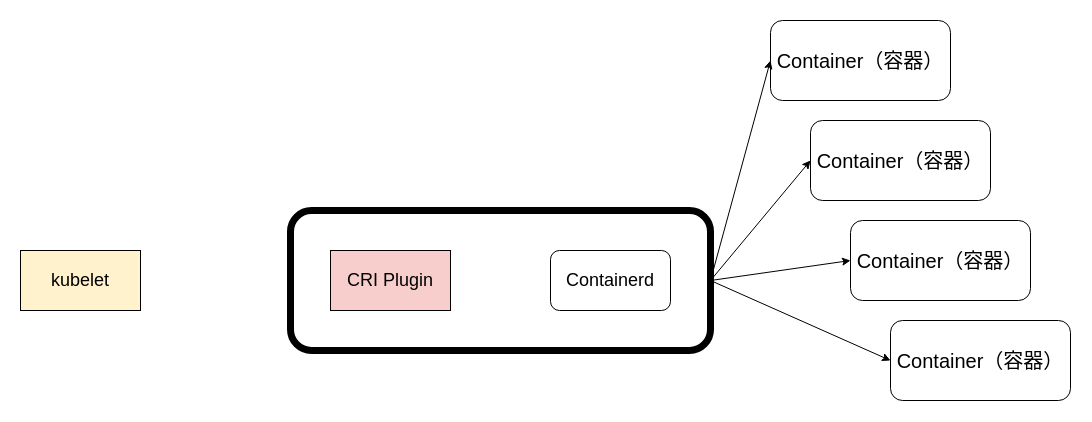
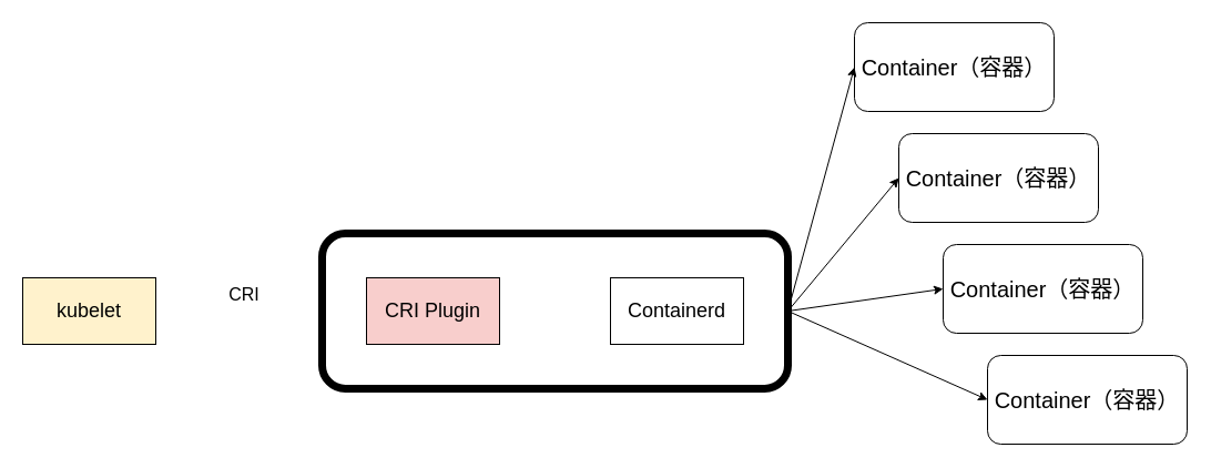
  <mxCell id="0" />
  <mxCell id="1" parent="0" />
  <mxCell id="2" value="" style="group" parent="1" vertex="1" connectable="0"><mxGeometry x="20" y="20" width="1050" height="380" as="geometry" /></mxCell>
  <mxCell id="3" value="kubelet" style="rounded=0;whiteSpace=wrap;html=1;fontSize=18;fillColor=#fff2cc;" parent="2" vertex="1"><mxGeometry y="230" width="120" height="60" as="geometry" /></mxCell>
  <mxCell id="4" value="" style="rounded=1;whiteSpace=wrap;html=1;fillColor=none;strokeWidth=7;" parent="2" vertex="1"><mxGeometry x="270" y="190" width="420" height="140" as="geometry" /></mxCell>
  <mxCell id="5" value="CRI Plugin" style="rounded=0;whiteSpace=wrap;html=1;fontSize=18;fillColor=#f8cecc;" parent="2" vertex="1"><mxGeometry x="310" y="230" width="120" height="60" as="geometry" /></mxCell>
- <mxCell id="6" value="Containerd" style="whiteSpace=wrap;html=1;fontSize=18;rounded=1;" parent="2" vertex="1"><mxGeometry x="530" y="230" width="120" height="60" as="geometry" /></mxCell>
+ <mxCell id="6" value="Containerd" style="rounded=0;whiteSpace=wrap;html=1;fontSize=18;" parent="2" vertex="1"><mxGeometry x="530" y="230" width="120" height="60" as="geometry" /></mxCell>
  <mxCell id="7" value="&lt;font style=&quot;font-size: 20px;&quot;&gt;Container（容器）&lt;/font&gt;" style="rounded=1;whiteSpace=wrap;html=1;" parent="2" vertex="1"><mxGeometry x="750" width="180" height="80" as="geometry" /></mxCell>
  <mxCell id="8" value="&lt;font style=&quot;font-size: 20px;&quot;&gt;Container（容器）&lt;/font&gt;" style="rounded=1;whiteSpace=wrap;html=1;" parent="2" vertex="1"><mxGeometry x="790" y="100" width="180" height="80" as="geometry" /></mxCell>
  <mxCell id="9" value="&lt;font style=&quot;font-size: 20px;&quot;&gt;Container（容器）&lt;/font&gt;" style="rounded=1;whiteSpace=wrap;html=1;" parent="2" vertex="1"><mxGeometry x="830" y="200" width="180" height="80" as="geometry" /></mxCell>
  <mxCell id="10" value="&lt;font style=&quot;font-size: 20px;&quot;&gt;Container（容器）&lt;/font&gt;" style="rounded=1;whiteSpace=wrap;html=1;" parent="2" vertex="1"><mxGeometry x="870" y="300" width="180" height="80" as="geometry" /></mxCell>
+ <mxCell id="11" value="&lt;font style=&quot;font-size: 16px;&quot;&gt;CRI&lt;/font&gt;" style="text;html=1;strokeColor=none;fillColor=none;align=center;verticalAlign=middle;whiteSpace=wrap;rounded=0;" parent="2" vertex="1"><mxGeometry x="170" y="230" width="60" height="30" as="geometry" /></mxCell>
  <mxCell id="12" value="" style="endArrow=classic;html=1;rounded=0;entryX=0;entryY=0.5;entryDx=0;entryDy=0;exitX=1;exitY=0.5;exitDx=0;exitDy=0;" parent="2" source="4" target="7" edge="1"><mxGeometry width="50" height="50" relative="1" as="geometry"><mxPoint x="680" y="100" as="sourcePoint" /><mxPoint x="730" y="50" as="targetPoint" /></mxGeometry></mxCell>
  <mxCell id="13" value="" style="endArrow=classic;html=1;rounded=0;entryX=0;entryY=0.5;entryDx=0;entryDy=0;exitX=1;exitY=0.5;exitDx=0;exitDy=0;" parent="2" source="4" target="8" edge="1"><mxGeometry width="50" height="50" relative="1" as="geometry"><mxPoint x="730" y="300" as="sourcePoint" /><mxPoint x="780" y="250" as="targetPoint" /></mxGeometry></mxCell>
  <mxCell id="14" value="" style="endArrow=classic;html=1;rounded=0;entryX=0;entryY=0.5;entryDx=0;entryDy=0;exitX=1;exitY=0.5;exitDx=0;exitDy=0;" parent="2" source="4" target="9" edge="1"><mxGeometry width="50" height="50" relative="1" as="geometry"><mxPoint x="720" y="320" as="sourcePoint" /><mxPoint x="770" y="270" as="targetPoint" /></mxGeometry></mxCell>
  <mxCell id="15" value="" style="endArrow=classic;html=1;rounded=0;entryX=0;entryY=0.5;entryDx=0;entryDy=0;exitX=1;exitY=0.5;exitDx=0;exitDy=0;" parent="2" source="4" target="10" edge="1"><mxGeometry width="50" height="50" relative="1" as="geometry"><mxPoint x="770" y="400" as="sourcePoint" /><mxPoint x="820" y="350" as="targetPoint" /></mxGeometry></mxCell>
